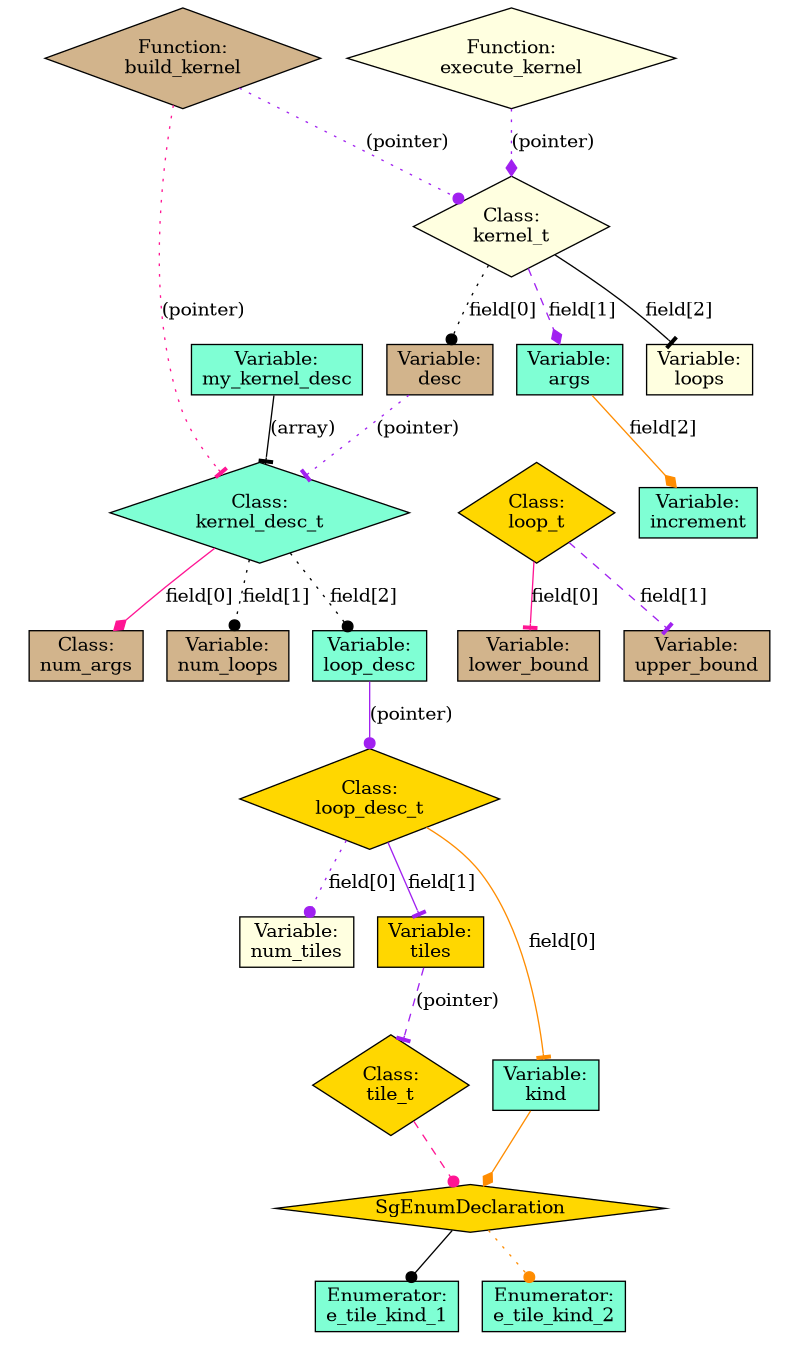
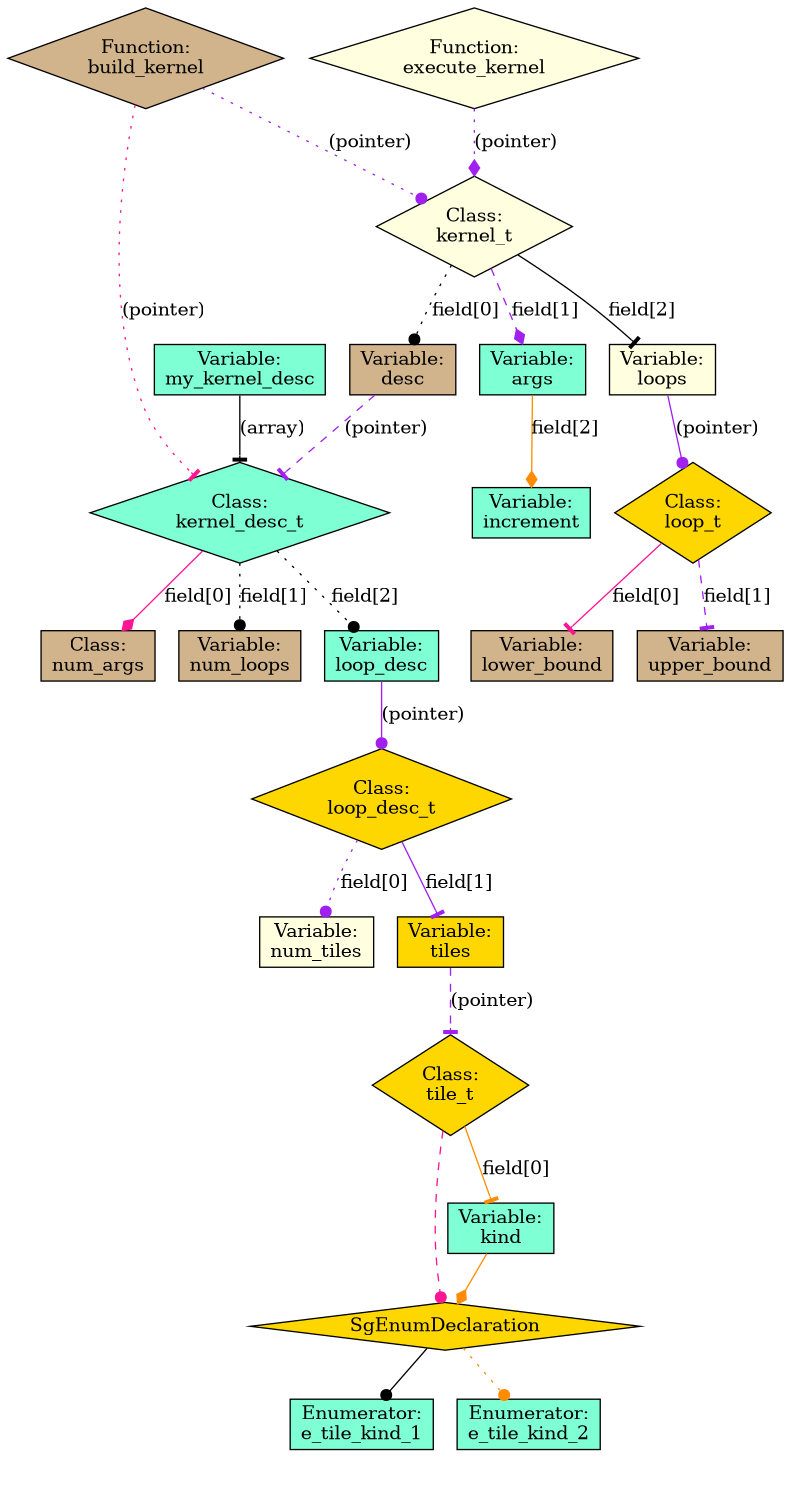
  digraph {
    color=black
    node [color=black fillcolor=aquamarine shape=box style=filled]
    edge [arrowhead=dot color=purple constraint=true style=solid]
    n1 [fillcolor=tan label="Class:\nnum_args"]
    n2 [fillcolor=tan label="Variable:\nnum_loops"]
    n3 [label="Variable:\nloop_desc"]
    n4 [label="Class:\nkernel_desc_t" shape=diamond]
    n5 [fillcolor=tan label="Variable:\ndesc"]
    n6 [label="Variable:\nargs"]
    n7 [fillcolor=lightyellow label="Variable:\nloops"]
    n8 [fillcolor=lightyellow label="Class:\nkernel_t" shape=diamond]
    n9 [label="Enumerator:\ne_tile_kind_1"]
    n10 [label="Enumerator:\ne_tile_kind_2"]
    n11 [fillcolor=gold label=SgEnumDeclaration shape=diamond]
    n12 [label="Variable:\nkind"]
    n13 [fillcolor=gold label="Class:\ntile_t" shape=diamond]
    n14 [fillcolor=lightyellow label="Variable:\nnum_tiles"]
    n15 [fillcolor=gold label="Variable:\ntiles"]
    n16 [fillcolor=gold label="Class:\nloop_desc_t" shape=diamond]
    n17 [fillcolor=tan label="Variable:\nlower_bound"]
    n18 [fillcolor=tan label="Variable:\nupper_bound"]
    n19 [label="Variable:\nincrement"]
    n20 [fillcolor=gold label="Class:\nloop_t" shape=diamond]
    n21 [label="Variable:\nmy_kernel_desc"]
    n22 [fillcolor=tan label="Function:\nbuild_kernel" shape=diamond]
    n23 [fillcolor=lightyellow label="Function:\nexecute_kernel" shape=diamond]
    subgraph cluster_1 {
      color=white
      n1
      n2
      n3
      n4
    }
    subgraph cluster_2 {
      color=white
      n5
      n6
      n7
      n8
    }
    subgraph cluster_3 {
      color=white
      n12
      n13
      subgraph cluster_4 {
        color=white
        n9
        n10
        n11
      }
    }
    subgraph cluster_5 {
      color=white
      n14
      n15
      n16
    }
    subgraph cluster_6 {
      color=white
      n17
      n18
      n19
      n20
    }
    n3 -> n16 [label="(pointer)"]
    n4 -> n1 [arrowhead=diamond color=deeppink label="field[0]"]
    n4 -> n2 [color=black label="field[1]" style=dotted]
    n4 -> n3 [color=black label="field[2]" style=dotted]
-   n5 -> n4 [arrowhead=tee label="(pointer)" style=dotted]
+   n5 -> n4 [arrowhead=tee label="(pointer)" style=dashed]
    n6 -> n19 [arrowhead=diamond color=darkorange label="field[2]"]
+   n7 -> n20 [label="(pointer)"]
    n8 -> n5 [color=black label="field[0]" style=dotted]
    n8 -> n6 [arrowhead=diamond label="field[1]" style=dashed]
    n8 -> n7 [arrowhead=tee color=black label="field[2]"]
    n11 -> n9 [color=black]
    n11 -> n10 [color=darkorange style=dotted]
    n12 -> n11 [arrowhead=diamond color=darkorange]
    n13 -> n11 [color=deeppink style=dashed]
-   n16 -> n12 [arrowhead=tee color=darkorange label="field[0]"]
+   n13 -> n12 [arrowhead=tee color=darkorange label="field[0]"]
    n15 -> n13 [arrowhead=tee label="(pointer)" style=dashed]
    n16 -> n14 [label="field[0]" style=dotted]
    n16 -> n15 [arrowhead=tee label="field[1]"]
    n20 -> n17 [arrowhead=tee color=deeppink label="field[0]"]
    n20 -> n18 [arrowhead=tee label="field[1]" style=dashed]
    n21 -> n4 [arrowhead=tee color=black label="(array)"]
    n22 -> n4 [arrowhead=tee color=deeppink label="(pointer)" style=dotted]
    n22 -> n8 [label="(pointer)" style=dotted]
    n23 -> n8 [arrowhead=diamond label="(pointer)" style=dotted]
  }
